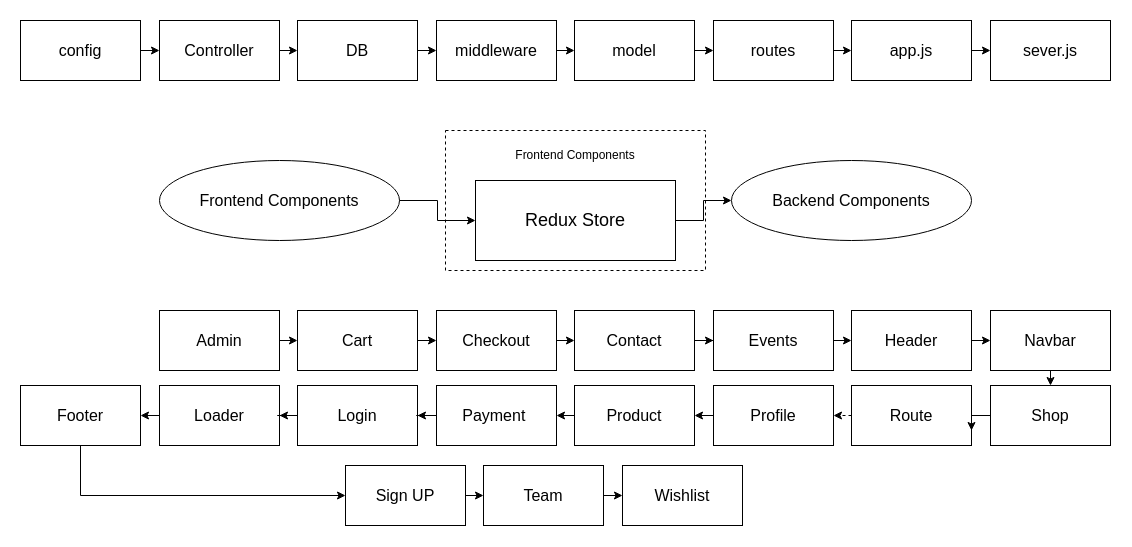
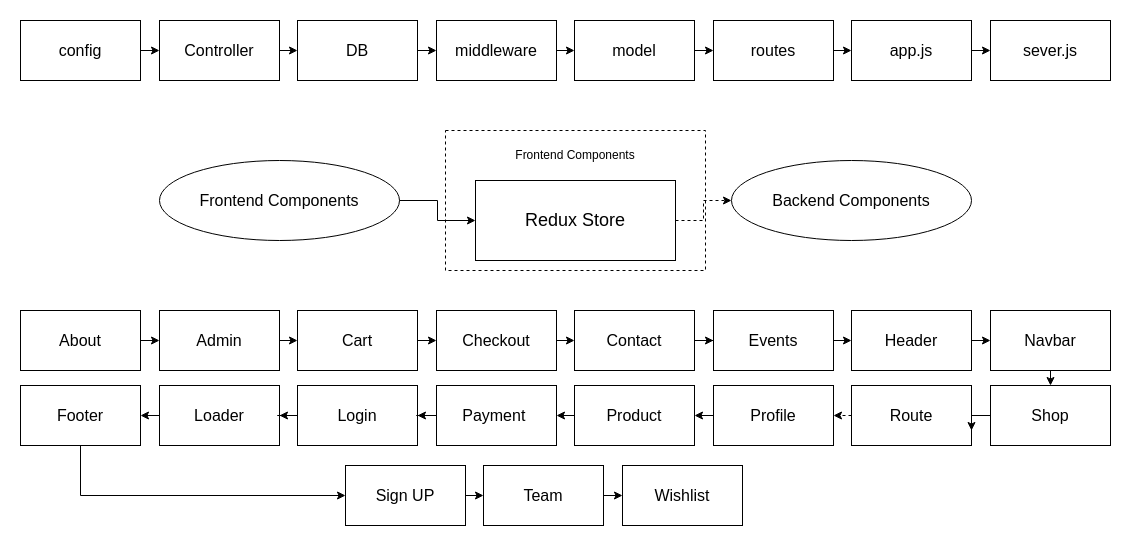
  <mxCell id="0" />
  <mxCell id="1" parent="0" />
  <mxCell id="2" style="edgeStyle=orthogonalEdgeStyle;rounded=0;orthogonalLoop=1;jettySize=auto;html=1;exitX=1;exitY=0.5;exitDx=0;exitDy=0;entryX=0;entryY=0.5;entryDx=0;entryDy=0;" edge="1" parent="1" source="3" target="5"><mxGeometry relative="1" as="geometry" /></mxCell>
  <mxCell id="3" value="&lt;font style=&quot;font-size: 16px;&quot;&gt;config&lt;/font&gt;" style="rounded=0;whiteSpace=wrap;html=1;fontSize=16;" vertex="1" parent="1"><mxGeometry x="20" y="20" width="120" height="60" as="geometry" /></mxCell>
  <mxCell id="4" style="edgeStyle=orthogonalEdgeStyle;rounded=0;orthogonalLoop=1;jettySize=auto;html=1;exitX=1;exitY=0.5;exitDx=0;exitDy=0;entryX=0;entryY=0.5;entryDx=0;entryDy=0;" edge="1" parent="1" source="5" target="7"><mxGeometry relative="1" as="geometry" /></mxCell>
  <mxCell id="5" value="&lt;font style=&quot;font-size: 16px;&quot;&gt;Controller&lt;/font&gt;" style="rounded=0;whiteSpace=wrap;html=1;fontSize=16;" vertex="1" parent="1"><mxGeometry x="159" y="20" width="120" height="60" as="geometry" /></mxCell>
  <mxCell id="6" style="edgeStyle=orthogonalEdgeStyle;rounded=0;orthogonalLoop=1;jettySize=auto;html=1;exitX=1;exitY=0.5;exitDx=0;exitDy=0;entryX=0;entryY=0.5;entryDx=0;entryDy=0;" edge="1" parent="1" source="7" target="9"><mxGeometry relative="1" as="geometry" /></mxCell>
  <mxCell id="7" value="DB" style="rounded=0;whiteSpace=wrap;html=1;fontSize=16;" vertex="1" parent="1"><mxGeometry x="297" y="20" width="120" height="60" as="geometry" /></mxCell>
  <mxCell id="8" style="edgeStyle=orthogonalEdgeStyle;rounded=0;orthogonalLoop=1;jettySize=auto;html=1;exitX=1;exitY=0.5;exitDx=0;exitDy=0;entryX=0;entryY=0.5;entryDx=0;entryDy=0;" edge="1" parent="1" source="9" target="11"><mxGeometry relative="1" as="geometry" /></mxCell>
  <mxCell id="9" value="middleware" style="rounded=0;whiteSpace=wrap;html=1;fontSize=16;" vertex="1" parent="1"><mxGeometry x="436" y="20" width="120" height="60" as="geometry" /></mxCell>
  <mxCell id="10" style="edgeStyle=orthogonalEdgeStyle;rounded=0;orthogonalLoop=1;jettySize=auto;html=1;exitX=1;exitY=0.5;exitDx=0;exitDy=0;entryX=0;entryY=0.5;entryDx=0;entryDy=0;" edge="1" parent="1" source="11" target="13"><mxGeometry relative="1" as="geometry" /></mxCell>
  <mxCell id="11" value="model" style="rounded=0;whiteSpace=wrap;html=1;fontSize=16;" vertex="1" parent="1"><mxGeometry x="574" y="20" width="120" height="60" as="geometry" /></mxCell>
  <mxCell id="12" style="edgeStyle=orthogonalEdgeStyle;rounded=0;orthogonalLoop=1;jettySize=auto;html=1;exitX=1;exitY=0.5;exitDx=0;exitDy=0;entryX=0;entryY=0.5;entryDx=0;entryDy=0;" edge="1" parent="1" source="13" target="15"><mxGeometry relative="1" as="geometry" /></mxCell>
  <mxCell id="13" value="routes" style="rounded=0;whiteSpace=wrap;html=1;fontSize=16;" vertex="1" parent="1"><mxGeometry x="713" y="20" width="120" height="60" as="geometry" /></mxCell>
  <mxCell id="14" style="edgeStyle=orthogonalEdgeStyle;rounded=0;orthogonalLoop=1;jettySize=auto;html=1;exitX=1;exitY=0.5;exitDx=0;exitDy=0;entryX=0;entryY=0.5;entryDx=0;entryDy=0;" edge="1" parent="1" source="15" target="16"><mxGeometry relative="1" as="geometry" /></mxCell>
  <mxCell id="15" value="app.js" style="rounded=0;whiteSpace=wrap;html=1;fontSize=16;" vertex="1" parent="1"><mxGeometry x="851" y="20" width="120" height="60" as="geometry" /></mxCell>
  <mxCell id="16" value="sever.js" style="rounded=0;whiteSpace=wrap;html=1;fontSize=16;" vertex="1" parent="1"><mxGeometry x="990" y="20" width="120" height="60" as="geometry" /></mxCell>
+ <mxCell id="17" style="edgeStyle=orthogonalEdgeStyle;rounded=0;orthogonalLoop=1;jettySize=auto;html=1;exitX=1;exitY=0.5;exitDx=0;exitDy=0;entryX=0;entryY=0.5;entryDx=0;entryDy=0;" edge="1" parent="1" source="18" target="20"><mxGeometry relative="1" as="geometry" /></mxCell>
+ <mxCell id="18" value="&lt;font style=&quot;font-size: 16px;&quot;&gt;About&lt;/font&gt;" style="rounded=0;whiteSpace=wrap;html=1;fontSize=16;" vertex="1" parent="1"><mxGeometry x="20" y="310" width="120" height="60" as="geometry" /></mxCell>
  <mxCell id="19" style="edgeStyle=orthogonalEdgeStyle;rounded=0;orthogonalLoop=1;jettySize=auto;html=1;exitX=1;exitY=0.5;exitDx=0;exitDy=0;entryX=0;entryY=0.5;entryDx=0;entryDy=0;" edge="1" parent="1" source="20" target="22"><mxGeometry relative="1" as="geometry" /></mxCell>
  <mxCell id="20" value="&lt;font style=&quot;font-size: 16px;&quot;&gt;Admin&lt;/font&gt;" style="rounded=0;whiteSpace=wrap;html=1;fontSize=16;" vertex="1" parent="1"><mxGeometry x="159" y="310" width="120" height="60" as="geometry" /></mxCell>
  <mxCell id="21" style="edgeStyle=orthogonalEdgeStyle;rounded=0;orthogonalLoop=1;jettySize=auto;html=1;exitX=1;exitY=0.5;exitDx=0;exitDy=0;entryX=0;entryY=0.5;entryDx=0;entryDy=0;" edge="1" parent="1" source="22" target="24"><mxGeometry relative="1" as="geometry" /></mxCell>
  <mxCell id="22" value="Cart" style="rounded=0;whiteSpace=wrap;html=1;fontSize=16;" vertex="1" parent="1"><mxGeometry x="297" y="310" width="120" height="60" as="geometry" /></mxCell>
  <mxCell id="23" style="edgeStyle=orthogonalEdgeStyle;rounded=0;orthogonalLoop=1;jettySize=auto;html=1;exitX=1;exitY=0.5;exitDx=0;exitDy=0;entryX=0;entryY=0.5;entryDx=0;entryDy=0;" edge="1" parent="1" source="24" target="26"><mxGeometry relative="1" as="geometry" /></mxCell>
  <mxCell id="24" value="Checkout" style="rounded=0;whiteSpace=wrap;html=1;fontSize=16;" vertex="1" parent="1"><mxGeometry x="436" y="310" width="120" height="60" as="geometry" /></mxCell>
  <mxCell id="25" style="edgeStyle=orthogonalEdgeStyle;rounded=0;orthogonalLoop=1;jettySize=auto;html=1;exitX=1;exitY=0.5;exitDx=0;exitDy=0;" edge="1" parent="1" source="26" target="28"><mxGeometry relative="1" as="geometry" /></mxCell>
  <mxCell id="26" value="Contact" style="rounded=0;whiteSpace=wrap;html=1;fontSize=16;" vertex="1" parent="1"><mxGeometry x="574" y="310" width="120" height="60" as="geometry" /></mxCell>
  <mxCell id="27" style="edgeStyle=orthogonalEdgeStyle;rounded=0;orthogonalLoop=1;jettySize=auto;html=1;exitX=1;exitY=0.5;exitDx=0;exitDy=0;entryX=0;entryY=0.5;entryDx=0;entryDy=0;" edge="1" parent="1" source="28" target="30"><mxGeometry relative="1" as="geometry" /></mxCell>
  <mxCell id="28" value="Events" style="rounded=0;whiteSpace=wrap;html=1;fontSize=16;" vertex="1" parent="1"><mxGeometry x="713" y="310" width="120" height="60" as="geometry" /></mxCell>
  <mxCell id="29" style="edgeStyle=orthogonalEdgeStyle;rounded=0;orthogonalLoop=1;jettySize=auto;html=1;exitX=1;exitY=0.5;exitDx=0;exitDy=0;entryX=0;entryY=0.5;entryDx=0;entryDy=0;" edge="1" parent="1" source="30" target="32"><mxGeometry relative="1" as="geometry" /></mxCell>
  <mxCell id="30" value="Header" style="rounded=0;whiteSpace=wrap;html=1;fontSize=16;" vertex="1" parent="1"><mxGeometry x="851" y="310" width="120" height="60" as="geometry" /></mxCell>
  <mxCell id="31" style="edgeStyle=orthogonalEdgeStyle;rounded=0;orthogonalLoop=1;jettySize=auto;html=1;exitX=0.5;exitY=1;exitDx=0;exitDy=0;entryX=0.5;entryY=0;entryDx=0;entryDy=0;" edge="1" parent="1" source="32" target="48"><mxGeometry relative="1" as="geometry" /></mxCell>
  <mxCell id="32" value="Navbar" style="rounded=0;whiteSpace=wrap;html=1;fontSize=16;" vertex="1" parent="1"><mxGeometry x="990" y="310" width="120" height="60" as="geometry" /></mxCell>
  <mxCell id="33" style="edgeStyle=orthogonalEdgeStyle;rounded=0;orthogonalLoop=1;jettySize=auto;html=1;exitX=0.5;exitY=1;exitDx=0;exitDy=0;entryX=0;entryY=0.5;entryDx=0;entryDy=0;" edge="1" parent="1" source="34" target="50"><mxGeometry relative="1" as="geometry" /></mxCell>
  <mxCell id="34" value="&lt;font style=&quot;font-size: 16px;&quot;&gt;Footer&lt;/font&gt;" style="rounded=0;whiteSpace=wrap;html=1;fontSize=16;" vertex="1" parent="1"><mxGeometry x="20" y="385" width="120" height="60" as="geometry" /></mxCell>
  <mxCell id="35" style="edgeStyle=orthogonalEdgeStyle;rounded=0;orthogonalLoop=1;jettySize=auto;html=1;exitX=0;exitY=0.5;exitDx=0;exitDy=0;entryX=1;entryY=0.5;entryDx=0;entryDy=0;" edge="1" parent="1" source="36" target="34"><mxGeometry relative="1" as="geometry" /></mxCell>
  <mxCell id="36" value="&lt;font style=&quot;font-size: 16px;&quot;&gt;Loader&lt;/font&gt;" style="rounded=0;whiteSpace=wrap;html=1;fontSize=16;" vertex="1" parent="1"><mxGeometry x="159" y="385" width="120" height="60" as="geometry" /></mxCell>
  <mxCell id="37" style="edgeStyle=orthogonalEdgeStyle;rounded=0;orthogonalLoop=1;jettySize=auto;html=1;exitX=0;exitY=0.5;exitDx=0;exitDy=0;" edge="1" parent="1" source="38" target="36"><mxGeometry relative="1" as="geometry" /></mxCell>
  <mxCell id="38" value="Login" style="rounded=0;whiteSpace=wrap;html=1;fontSize=16;" vertex="1" parent="1"><mxGeometry x="297" y="385" width="120" height="60" as="geometry" /></mxCell>
  <mxCell id="39" style="edgeStyle=orthogonalEdgeStyle;rounded=0;orthogonalLoop=1;jettySize=auto;html=1;exitX=0;exitY=0.5;exitDx=0;exitDy=0;" edge="1" parent="1" source="40" target="38"><mxGeometry relative="1" as="geometry" /></mxCell>
  <mxCell id="40" value="Payment&amp;nbsp;" style="rounded=0;whiteSpace=wrap;html=1;fontSize=16;" vertex="1" parent="1"><mxGeometry x="436" y="385" width="120" height="60" as="geometry" /></mxCell>
  <mxCell id="41" style="edgeStyle=orthogonalEdgeStyle;rounded=0;orthogonalLoop=1;jettySize=auto;html=1;exitX=0;exitY=0.5;exitDx=0;exitDy=0;entryX=1;entryY=0.5;entryDx=0;entryDy=0;" edge="1" parent="1" source="42" target="40"><mxGeometry relative="1" as="geometry" /></mxCell>
  <mxCell id="42" value="Product" style="rounded=0;whiteSpace=wrap;html=1;fontSize=16;" vertex="1" parent="1"><mxGeometry x="574" y="385" width="120" height="60" as="geometry" /></mxCell>
  <mxCell id="43" style="edgeStyle=orthogonalEdgeStyle;rounded=0;orthogonalLoop=1;jettySize=auto;html=1;exitX=0;exitY=0.5;exitDx=0;exitDy=0;entryX=1;entryY=0.5;entryDx=0;entryDy=0;" edge="1" parent="1" source="44" target="42"><mxGeometry relative="1" as="geometry" /></mxCell>
  <mxCell id="44" value="Profile" style="rounded=0;whiteSpace=wrap;html=1;fontSize=16;" vertex="1" parent="1"><mxGeometry x="713" y="385" width="120" height="60" as="geometry" /></mxCell>
  <mxCell id="45" style="edgeStyle=orthogonalEdgeStyle;rounded=0;orthogonalLoop=1;jettySize=auto;html=1;exitX=0;exitY=0.5;exitDx=0;exitDy=0;entryX=1;entryY=0.5;entryDx=0;entryDy=0;dashed=1;" edge="1" parent="1" source="46" target="44"><mxGeometry relative="1" as="geometry" /></mxCell>
  <mxCell id="46" value="Route" style="rounded=0;whiteSpace=wrap;html=1;fontSize=16;" vertex="1" parent="1"><mxGeometry x="851" y="385" width="120" height="60" as="geometry" /></mxCell>
  <mxCell id="47" style="edgeStyle=orthogonalEdgeStyle;rounded=0;orthogonalLoop=1;jettySize=auto;html=1;exitX=0;exitY=0.5;exitDx=0;exitDy=0;entryX=1;entryY=0.75;entryDx=0;entryDy=0;" edge="1" parent="1" source="48" target="46"><mxGeometry relative="1" as="geometry" /></mxCell>
  <mxCell id="48" value="Shop" style="rounded=0;whiteSpace=wrap;html=1;fontSize=16;" vertex="1" parent="1"><mxGeometry x="990" y="385" width="120" height="60" as="geometry" /></mxCell>
  <mxCell id="49" style="edgeStyle=orthogonalEdgeStyle;rounded=0;orthogonalLoop=1;jettySize=auto;html=1;exitX=1;exitY=0.5;exitDx=0;exitDy=0;entryX=0;entryY=0.5;entryDx=0;entryDy=0;" edge="1" parent="1" source="50" target="52"><mxGeometry relative="1" as="geometry" /></mxCell>
  <mxCell id="50" value="Sign UP" style="rounded=0;whiteSpace=wrap;html=1;fontSize=16;" vertex="1" parent="1"><mxGeometry x="345" y="465" width="120" height="60" as="geometry" /></mxCell>
  <mxCell id="51" style="edgeStyle=orthogonalEdgeStyle;rounded=0;orthogonalLoop=1;jettySize=auto;html=1;exitX=1;exitY=0.5;exitDx=0;exitDy=0;entryX=0;entryY=0.5;entryDx=0;entryDy=0;" edge="1" parent="1" source="52" target="53"><mxGeometry relative="1" as="geometry" /></mxCell>
  <mxCell id="52" value="Team" style="rounded=0;whiteSpace=wrap;html=1;fontSize=16;" vertex="1" parent="1"><mxGeometry x="483" y="465" width="120" height="60" as="geometry" /></mxCell>
  <mxCell id="53" value="Wishlist" style="rounded=0;whiteSpace=wrap;html=1;fontSize=16;" vertex="1" parent="1"><mxGeometry x="622" y="465" width="120" height="60" as="geometry" /></mxCell>
  <mxCell id="54" value="" style="rounded=0;whiteSpace=wrap;html=1;dashed=1;" vertex="1" parent="1"><mxGeometry x="445" y="130" width="260" height="140" as="geometry" /></mxCell>
  <mxCell id="55" value="&lt;font style=&quot;font-size: 16px;&quot;&gt;Frontend Components&lt;/font&gt;" style="ellipse;whiteSpace=wrap;html=1;" vertex="1" parent="1"><mxGeometry x="159" y="160" width="240" height="80" as="geometry" /></mxCell>
  <mxCell id="56" value="&lt;font style=&quot;font-size: 16px;&quot;&gt;Backend Components&lt;/font&gt;" style="ellipse;whiteSpace=wrap;html=1;" vertex="1" parent="1"><mxGeometry x="731" y="160" width="240" height="80" as="geometry" /></mxCell>
  <mxCell id="57" value="Frontend Components" style="text;html=1;align=center;verticalAlign=middle;whiteSpace=wrap;rounded=0;" vertex="1" parent="1"><mxGeometry x="495" y="140" width="160" height="30" as="geometry" /></mxCell>
- <mxCell id="58" style="edgeStyle=orthogonalEdgeStyle;rounded=0;orthogonalLoop=1;jettySize=auto;html=1;exitX=1;exitY=0.5;exitDx=0;exitDy=0;entryX=0;entryY=0.5;entryDx=0;entryDy=0;" edge="1" parent="1" source="59" target="56"><mxGeometry relative="1" as="geometry" /></mxCell>
+ <mxCell id="58" style="edgeStyle=orthogonalEdgeStyle;rounded=0;orthogonalLoop=1;jettySize=auto;html=1;exitX=1;exitY=0.5;exitDx=0;exitDy=0;entryX=0;entryY=0.5;entryDx=0;entryDy=0;dashed=1;" edge="1" parent="1" source="59" target="56"><mxGeometry relative="1" as="geometry" /></mxCell>
  <mxCell id="59" value="&lt;font style=&quot;font-size: 18px;&quot;&gt;Redux Store&lt;/font&gt;" style="rounded=0;whiteSpace=wrap;html=1;" vertex="1" parent="1"><mxGeometry x="475" y="180" width="200" height="80" as="geometry" /></mxCell>
  <mxCell id="60" style="edgeStyle=orthogonalEdgeStyle;rounded=0;orthogonalLoop=1;jettySize=auto;html=1;exitX=1;exitY=0.5;exitDx=0;exitDy=0;entryX=0;entryY=0.5;entryDx=0;entryDy=0;" edge="1" parent="1" source="55" target="59"><mxGeometry relative="1" as="geometry" /></mxCell>
